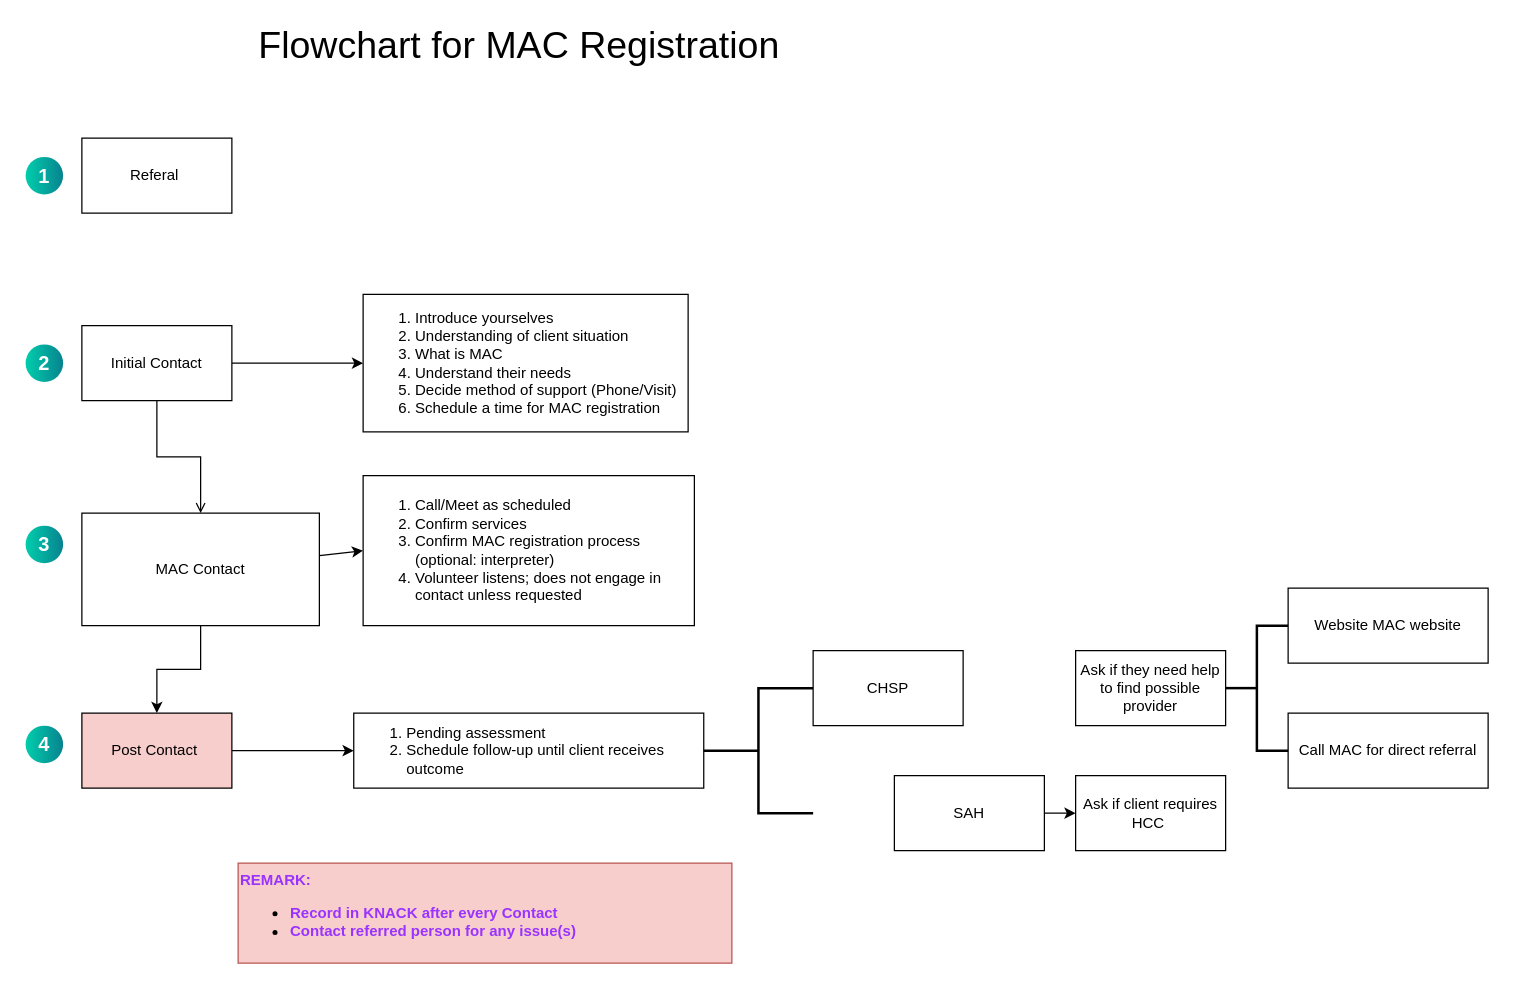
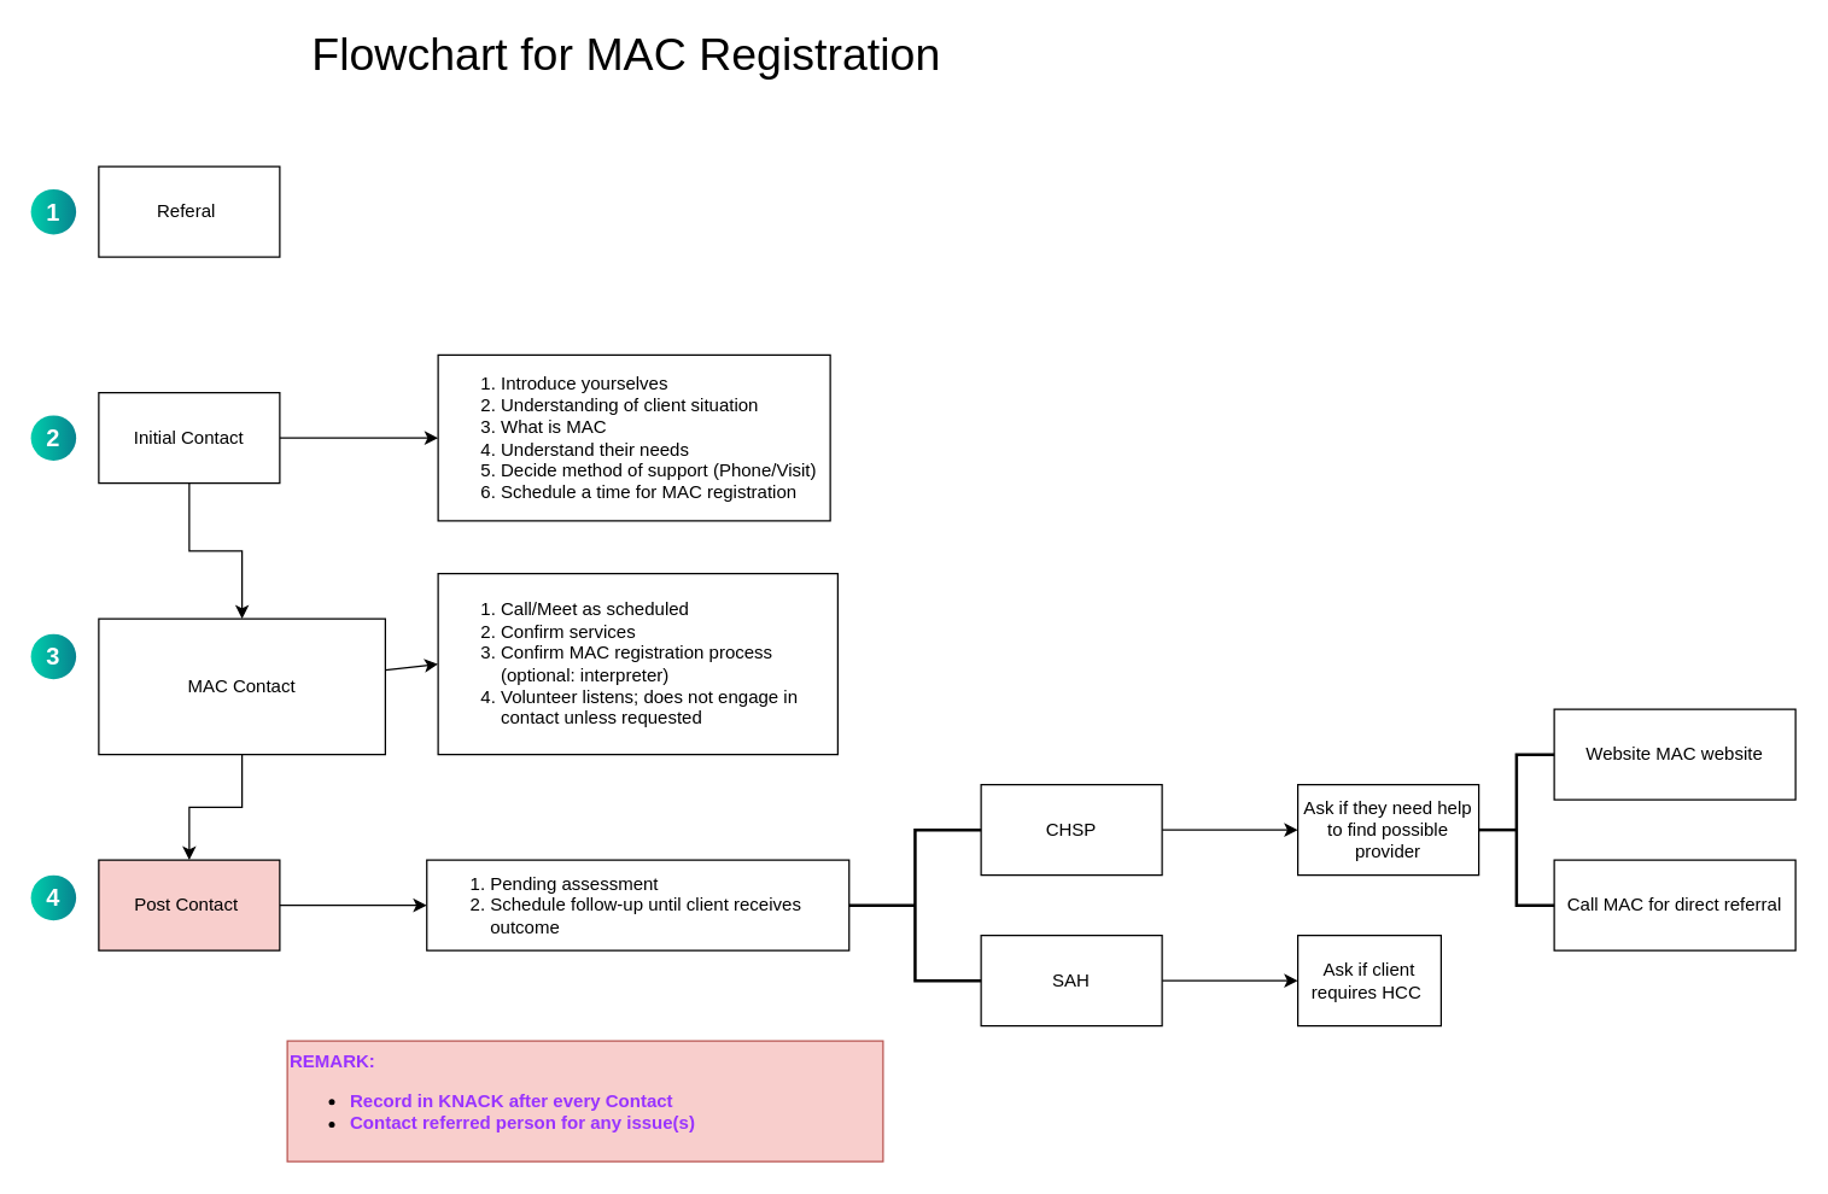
  <mxCell id="0" />
  <mxCell id="1" parent="0" />
  <mxCell id="2" value="Referal&amp;nbsp;" style="rounded=0;whiteSpace=wrap;html=1;" vertex="1" parent="1"><mxGeometry x="65" y="110" width="120" height="60" as="geometry" /></mxCell>
- <mxCell id="3" style="edgeStyle=orthogonalEdgeStyle;rounded=0;orthogonalLoop=1;jettySize=auto;html=1;endArrow=open;" edge="1" parent="1" source="5" target="9"><mxGeometry relative="1" as="geometry" /></mxCell>
+ <mxCell id="3" style="edgeStyle=orthogonalEdgeStyle;rounded=0;orthogonalLoop=1;jettySize=auto;html=1;" edge="1" parent="1" source="5" target="9"><mxGeometry relative="1" as="geometry" /></mxCell>
  <mxCell id="4" style="rounded=0;orthogonalLoop=1;jettySize=auto;html=1;entryX=0;entryY=0.5;entryDx=0;entryDy=0;" edge="1" parent="1" source="5" target="6"><mxGeometry relative="1" as="geometry" /></mxCell>
  <mxCell id="5" value="Initial Contact" style="rounded=0;whiteSpace=wrap;html=1;" vertex="1" parent="1"><mxGeometry x="65" y="260" width="120" height="60" as="geometry" /></mxCell>
  <mxCell id="6" value="&lt;ol&gt;&lt;li&gt;&lt;span style=&quot;background-color: transparent; color: light-dark(rgb(0, 0, 0), rgb(255, 255, 255));&quot;&gt;Introduce yourselves&amp;nbsp;&lt;/span&gt;&lt;/li&gt;&lt;li&gt;&lt;span style=&quot;background-color: transparent; color: light-dark(rgb(0, 0, 0), rgb(255, 255, 255));&quot;&gt;Understanding of client situation&lt;/span&gt;&lt;/li&gt;&lt;li&gt;What is MAC&lt;/li&gt;&lt;li&gt;&lt;span style=&quot;background-color: transparent; color: light-dark(rgb(0, 0, 0), rgb(255, 255, 255));&quot;&gt;Understand their needs&amp;nbsp;&lt;/span&gt;&lt;/li&gt;&lt;li&gt;&lt;span style=&quot;background-color: transparent; color: light-dark(rgb(0, 0, 0), rgb(255, 255, 255));&quot;&gt;Decide method of support (Phone/Visit)&lt;/span&gt;&lt;/li&gt;&lt;li&gt;Schedule a time for MAC registration&amp;nbsp;&lt;/li&gt;&lt;/ol&gt;" style="rounded=0;whiteSpace=wrap;html=1;align=left;" vertex="1" parent="1"><mxGeometry x="290" y="235" width="260" height="110" as="geometry" /></mxCell>
  <mxCell id="7" style="rounded=0;orthogonalLoop=1;jettySize=auto;html=1;entryX=0;entryY=0.5;entryDx=0;entryDy=0;" edge="1" parent="1" source="9" target="10"><mxGeometry relative="1" as="geometry" /></mxCell>
  <mxCell id="8" style="edgeStyle=orthogonalEdgeStyle;rounded=0;orthogonalLoop=1;jettySize=auto;html=1;" edge="1" parent="1" source="9" target="12"><mxGeometry relative="1" as="geometry" /></mxCell>
  <mxCell id="9" value="MAC Contact" style="rounded=0;whiteSpace=wrap;html=1;" vertex="1" parent="1"><mxGeometry x="65" y="410" width="190" height="90" as="geometry" /></mxCell>
  <mxCell id="10" value="&lt;ol&gt;&lt;li&gt;Call/Meet as scheduled&lt;/li&gt;&lt;li style=&quot;&quot;&gt;Confirm services&amp;nbsp;&lt;/li&gt;&lt;li style=&quot;&quot;&gt;Confirm MAC registration process (optional: interpreter)&lt;/li&gt;&lt;li style=&quot;&quot;&gt;Volunteer listens; does not engage in contact unless requested&amp;nbsp;&lt;/li&gt;&lt;/ol&gt;" style="rounded=0;whiteSpace=wrap;html=1;align=left;" vertex="1" parent="1"><mxGeometry x="290" y="380" width="265" height="120" as="geometry" /></mxCell>
  <mxCell id="11" style="edgeStyle=orthogonalEdgeStyle;rounded=0;orthogonalLoop=1;jettySize=auto;html=1;entryX=0;entryY=0.5;entryDx=0;entryDy=0;" edge="1" parent="1" source="12" target="13"><mxGeometry relative="1" as="geometry" /></mxCell>
  <mxCell id="12" value="Post Contact&amp;nbsp;" style="rounded=0;whiteSpace=wrap;html=1;fillColor=#f8cecc;" vertex="1" parent="1"><mxGeometry x="65" y="570" width="120" height="60" as="geometry" /></mxCell>
  <mxCell id="13" value="&lt;ol&gt;&lt;li&gt;Pending assessment&lt;/li&gt;&lt;li&gt;Schedule follow-up until client receives outcome&amp;nbsp;&lt;/li&gt;&lt;/ol&gt;" style="rounded=0;whiteSpace=wrap;html=1;align=left;" vertex="1" parent="1"><mxGeometry x="282.5" y="570" width="280" height="60" as="geometry" /></mxCell>
  <mxCell id="14" value="1" style="ellipse;whiteSpace=wrap;html=1;aspect=fixed;rotation=0;gradientColor=#07838F;strokeColor=none;gradientDirection=east;fillColor=#00CEAC;rounded=0;pointerEvents=0;fontFamily=Helvetica;fontSize=16;fontColor=#FFFFFF;spacingTop=4;spacingBottom=4;spacingLeft=4;spacingRight=4;points=[];fontStyle=1" vertex="1" parent="1"><mxGeometry x="20" y="125" width="30" height="30" as="geometry" /></mxCell>
  <mxCell id="15" value="4" style="ellipse;whiteSpace=wrap;html=1;aspect=fixed;rotation=0;gradientColor=#07838F;strokeColor=none;gradientDirection=east;fillColor=#00CEAC;rounded=0;pointerEvents=0;fontFamily=Helvetica;fontSize=16;fontColor=#FFFFFF;spacingTop=4;spacingBottom=4;spacingLeft=4;spacingRight=4;points=[];fontStyle=1" vertex="1" parent="1"><mxGeometry x="20" y="580" width="30" height="30" as="geometry" /></mxCell>
  <mxCell id="16" value="3" style="ellipse;whiteSpace=wrap;html=1;aspect=fixed;rotation=0;gradientColor=#07838F;strokeColor=none;gradientDirection=east;fillColor=#00CEAC;rounded=0;pointerEvents=0;fontFamily=Helvetica;fontSize=16;fontColor=#FFFFFF;spacingTop=4;spacingBottom=4;spacingLeft=4;spacingRight=4;points=[];fontStyle=1" vertex="1" parent="1"><mxGeometry x="20" y="420" width="30" height="30" as="geometry" /></mxCell>
  <mxCell id="17" value="2" style="ellipse;whiteSpace=wrap;html=1;aspect=fixed;rotation=0;gradientColor=#07838F;strokeColor=none;gradientDirection=east;fillColor=#00CEAC;rounded=0;pointerEvents=0;fontFamily=Helvetica;fontSize=16;fontColor=#FFFFFF;spacingTop=4;spacingBottom=4;spacingLeft=4;spacingRight=4;points=[];fontStyle=1" vertex="1" parent="1"><mxGeometry x="20" y="275" width="30" height="30" as="geometry" /></mxCell>
+ <mxCell id="18" style="edgeStyle=orthogonalEdgeStyle;rounded=0;orthogonalLoop=1;jettySize=auto;html=1;movable=1;resizable=1;rotatable=1;deletable=1;editable=1;locked=0;connectable=1;entryX=0;entryY=0.5;entryDx=0;entryDy=0;" edge="1" parent="1" source="19" target="23"><mxGeometry relative="1" as="geometry"><mxPoint x="810" y="820" as="targetPoint" /></mxGeometry></mxCell>
  <mxCell id="19" value="CHSP" style="rounded=0;whiteSpace=wrap;html=1;movable=1;resizable=1;rotatable=1;deletable=1;editable=1;locked=0;connectable=1;container=0;" vertex="1" parent="1"><mxGeometry x="650" y="520" width="120" height="60" as="geometry" /></mxCell>
  <mxCell id="20" style="rounded=0;orthogonalLoop=1;jettySize=auto;html=1;movable=1;resizable=1;rotatable=1;deletable=1;editable=1;locked=0;connectable=1;entryX=0;entryY=0.5;entryDx=0;entryDy=0;" edge="1" parent="1" source="21" target="22"><mxGeometry relative="1" as="geometry"><mxPoint x="1040" y="660" as="targetPoint" /></mxGeometry></mxCell>
- <mxCell id="21" value="SAH" style="rounded=0;whiteSpace=wrap;html=1;movable=1;resizable=1;rotatable=1;deletable=1;editable=1;locked=0;connectable=1;container=0;" vertex="1" parent="1"><mxGeometry x="715" y="620" width="120" height="60" as="geometry" /></mxCell>
- <mxCell id="22" value="Ask if client requires HCC&amp;nbsp;" style="rounded=0;whiteSpace=wrap;html=1;movable=1;resizable=1;rotatable=1;deletable=1;editable=1;locked=0;connectable=1;container=0;" vertex="1" parent="1"><mxGeometry x="860" y="620" width="120" height="60" as="geometry" /></mxCell>
+ <mxCell id="21" value="SAH" style="rounded=0;whiteSpace=wrap;html=1;movable=1;resizable=1;rotatable=1;deletable=1;editable=1;locked=0;connectable=1;container=0;" vertex="1" parent="1"><mxGeometry x="650" y="620" width="120" height="60" as="geometry" /></mxCell>
+ <mxCell id="22" value="Ask if client requires HCC&amp;nbsp;" style="rounded=0;whiteSpace=wrap;html=1;movable=1;resizable=1;rotatable=1;deletable=1;editable=1;locked=0;connectable=1;container=0;" vertex="1" parent="1"><mxGeometry x="860" y="620" width="95" height="60" as="geometry" /></mxCell>
  <mxCell id="23" value="Ask if they need help to find possible provider" style="rounded=0;whiteSpace=wrap;html=1;movable=1;resizable=1;rotatable=1;deletable=1;editable=1;locked=0;connectable=1;container=0;" vertex="1" parent="1"><mxGeometry x="860" y="520" width="120" height="60" as="geometry" /></mxCell>
  <mxCell id="24" value="Website MAC website" style="rounded=0;whiteSpace=wrap;html=1;movable=1;resizable=1;rotatable=1;deletable=1;editable=1;locked=0;connectable=1;container=0;" vertex="1" parent="1"><mxGeometry x="1030" y="470" width="160" height="60" as="geometry" /></mxCell>
  <mxCell id="25" value="Call MAC for direct referral" style="rounded=0;whiteSpace=wrap;html=1;movable=1;resizable=1;rotatable=1;deletable=1;editable=1;locked=0;connectable=1;container=0;" vertex="1" parent="1"><mxGeometry x="1030" y="570" width="160" height="60" as="geometry" /></mxCell>
  <mxCell id="26" value="" style="strokeWidth=2;html=1;shape=mxgraph.flowchart.annotation_2;align=left;labelPosition=right;pointerEvents=1;" vertex="1" parent="1"><mxGeometry x="562.5" y="550" width="87.5" height="100" as="geometry" /></mxCell>
  <mxCell id="27" value="" style="strokeWidth=2;html=1;shape=mxgraph.flowchart.annotation_2;align=left;labelPosition=right;pointerEvents=1;" vertex="1" parent="1"><mxGeometry x="980" y="500" width="50" height="100" as="geometry" /></mxCell>
  <mxCell id="28" value="&lt;div&gt;&lt;font style=&quot;color: rgb(153, 51, 255);&quot;&gt;&lt;b style=&quot;&quot;&gt;REMARK:&amp;nbsp;&lt;/b&gt;&lt;/font&gt;&lt;/div&gt;&lt;div&gt;&lt;ul&gt;&lt;li&gt;&lt;font style=&quot;color: rgb(153, 51, 255);&quot;&gt;&lt;b&gt;Record in KNACK after every Contact&lt;/b&gt;&lt;/font&gt;&lt;/li&gt;&lt;li&gt;&lt;font style=&quot;color: rgb(153, 51, 255);&quot;&gt;&lt;b style=&quot;&quot;&gt;Contact referred person for any issue(s)&lt;/b&gt;&lt;/font&gt;&lt;/li&gt;&lt;/ul&gt;&lt;/div&gt;" style="rounded=0;whiteSpace=wrap;html=1;align=left;fillColor=#f8cecc;strokeColor=#b85450;" vertex="1" parent="1"><mxGeometry x="190" y="690" width="395" height="80" as="geometry" /></mxCell>
  <mxCell id="29" value="&lt;span style=&quot;font-size: 30px;&quot;&gt;Flowchart for MAC Registration&lt;/span&gt;" style="text;html=1;whiteSpace=wrap;strokeColor=none;fillColor=none;align=center;verticalAlign=middle;rounded=0;" vertex="1" parent="1"><mxGeometry x="120" y="20" width="590" height="30" as="geometry" /></mxCell>
